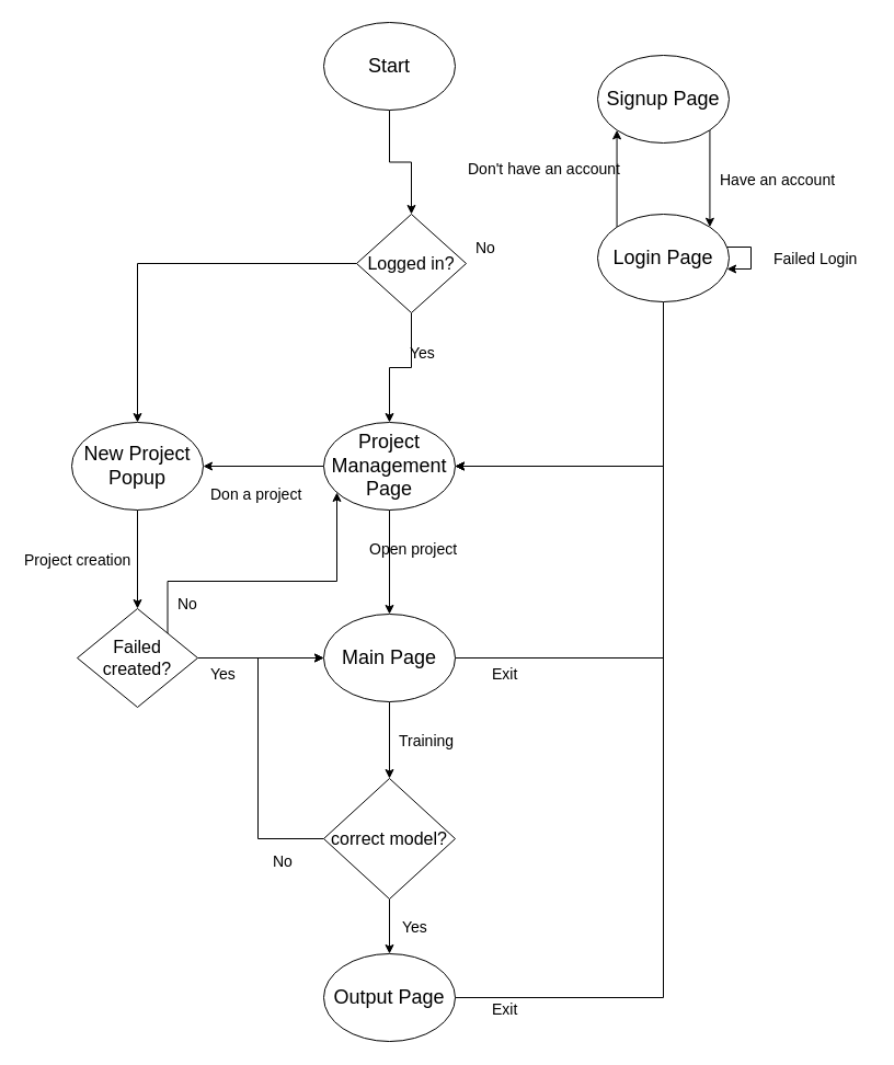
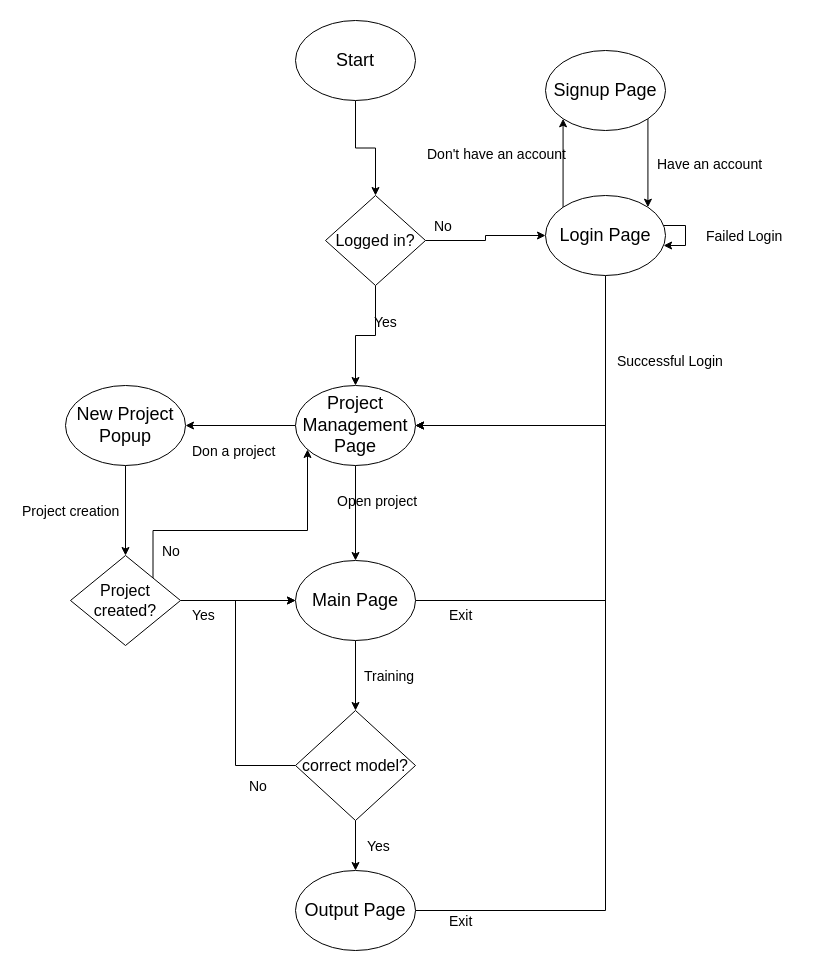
  <mxCell id="0" />
  <mxCell id="1" parent="0" />
  <mxCell id="2" style="edgeStyle=orthogonalEdgeStyle;rounded=0;orthogonalLoop=1;jettySize=auto;html=1;" edge="1" parent="1" source="3" target="6"><mxGeometry relative="1" as="geometry" /></mxCell>
  <mxCell id="3" value="&lt;font style=&quot;font-size: 18px&quot;&gt;Start&lt;/font&gt;" style="ellipse;whiteSpace=wrap;html=1;" vertex="1" parent="1"><mxGeometry x="295" y="20" width="120" height="80" as="geometry" /></mxCell>
- <mxCell id="4" style="edgeStyle=orthogonalEdgeStyle;rounded=0;orthogonalLoop=1;jettySize=auto;html=1;" edge="1" parent="1" source="6" target="21"><mxGeometry relative="1" as="geometry" /></mxCell>
+ <mxCell id="4" style="edgeStyle=orthogonalEdgeStyle;rounded=0;orthogonalLoop=1;jettySize=auto;html=1;" edge="1" parent="1" source="6" target="9"><mxGeometry relative="1" as="geometry" /></mxCell>
  <mxCell id="5" style="edgeStyle=orthogonalEdgeStyle;rounded=0;orthogonalLoop=1;jettySize=auto;html=1;entryX=0.5;entryY=0;entryDx=0;entryDy=0;" edge="1" parent="1" source="6" target="13"><mxGeometry relative="1" as="geometry" /></mxCell>
  <mxCell id="6" value="&lt;font style=&quot;font-size: 16px&quot;&gt;Logged in?&lt;/font&gt;" style="rhombus;whiteSpace=wrap;html=1;" vertex="1" parent="1"><mxGeometry x="325" y="195" width="100" height="90" as="geometry" /></mxCell>
  <mxCell id="7" style="edgeStyle=orthogonalEdgeStyle;rounded=0;orthogonalLoop=1;jettySize=auto;html=1;exitX=0;exitY=0;exitDx=0;exitDy=0;entryX=0;entryY=1;entryDx=0;entryDy=0;" edge="1" parent="1" source="9" target="16"><mxGeometry relative="1" as="geometry" /></mxCell>
  <mxCell id="8" style="edgeStyle=orthogonalEdgeStyle;rounded=0;orthogonalLoop=1;jettySize=auto;html=1;entryX=1;entryY=0.5;entryDx=0;entryDy=0;" edge="1" parent="1" source="9" target="13"><mxGeometry relative="1" as="geometry"><Array as="points"><mxPoint x="605" y="425" /></Array></mxGeometry></mxCell>
  <mxCell id="9" value="&lt;font style=&quot;font-size: 18px&quot;&gt;Login Page&lt;/font&gt;" style="ellipse;whiteSpace=wrap;html=1;" vertex="1" parent="1"><mxGeometry x="545" y="195" width="120" height="80" as="geometry" /></mxCell>
  <mxCell id="10" value="&lt;font style=&quot;font-size: 14px&quot;&gt;No&lt;/font&gt;" style="text;html=1;resizable=0;points=[];autosize=1;align=left;verticalAlign=top;spacingTop=-4;" vertex="1" parent="1"><mxGeometry x="432" y="215" width="30" height="20" as="geometry" /></mxCell>
  <mxCell id="11" style="edgeStyle=orthogonalEdgeStyle;rounded=0;orthogonalLoop=1;jettySize=auto;html=1;entryX=1;entryY=0.5;entryDx=0;entryDy=0;" edge="1" parent="1" source="13" target="21"><mxGeometry relative="1" as="geometry" /></mxCell>
  <mxCell id="12" style="edgeStyle=orthogonalEdgeStyle;rounded=0;orthogonalLoop=1;jettySize=auto;html=1;" edge="1" parent="1" source="13" target="27"><mxGeometry relative="1" as="geometry" /></mxCell>
  <mxCell id="13" value="&lt;font style=&quot;font-size: 18px&quot;&gt;Project Management Page&lt;/font&gt;" style="ellipse;whiteSpace=wrap;html=1;" vertex="1" parent="1"><mxGeometry x="295" y="385" width="120" height="80" as="geometry" /></mxCell>
  <mxCell id="14" value="Yes" style="text;html=1;resizable=0;points=[];autosize=1;align=left;verticalAlign=top;spacingTop=-4;fontSize=14;" vertex="1" parent="1"><mxGeometry x="372" y="311" width="40" height="20" as="geometry" /></mxCell>
  <mxCell id="15" style="edgeStyle=orthogonalEdgeStyle;rounded=0;orthogonalLoop=1;jettySize=auto;html=1;exitX=1;exitY=1;exitDx=0;exitDy=0;entryX=1;entryY=0;entryDx=0;entryDy=0;" edge="1" parent="1" source="16" target="9"><mxGeometry relative="1" as="geometry" /></mxCell>
  <mxCell id="16" value="&lt;font style=&quot;font-size: 18px&quot;&gt;Signup Page&lt;/font&gt;" style="ellipse;whiteSpace=wrap;html=1;" vertex="1" parent="1"><mxGeometry x="545" y="50" width="120" height="80" as="geometry" /></mxCell>
  <mxCell id="17" value="&lt;font style=&quot;font-size: 14px&quot;&gt;Don't have an account&lt;/font&gt;&lt;br&gt;" style="text;html=1;resizable=0;points=[];autosize=1;align=left;verticalAlign=top;spacingTop=-4;" vertex="1" parent="1"><mxGeometry x="425" y="142.5" width="150" height="20" as="geometry" /></mxCell>
  <mxCell id="18" value="&lt;font style=&quot;font-size: 14px&quot;&gt;Have an account&lt;/font&gt;&lt;br&gt;" style="text;html=1;resizable=0;points=[];autosize=1;align=left;verticalAlign=top;spacingTop=-4;" vertex="1" parent="1"><mxGeometry x="655" y="152.5" width="120" height="20" as="geometry" /></mxCell>
+ <mxCell id="19" value="&lt;font style=&quot;font-size: 14px&quot;&gt;Successful Login&lt;/font&gt;" style="text;html=1;resizable=0;points=[];autosize=1;align=left;verticalAlign=top;spacingTop=-4;" vertex="1" parent="1"><mxGeometry x="615" y="350" width="120" height="20" as="geometry" /></mxCell>
  <mxCell id="20" style="edgeStyle=orthogonalEdgeStyle;rounded=0;orthogonalLoop=1;jettySize=auto;html=1;exitX=0.5;exitY=1;exitDx=0;exitDy=0;entryX=0.5;entryY=0;entryDx=0;entryDy=0;" edge="1" parent="1" source="21" target="32"><mxGeometry relative="1" as="geometry" /></mxCell>
  <mxCell id="21" value="&lt;font style=&quot;font-size: 18px&quot;&gt;New Project Popup&lt;/font&gt;" style="ellipse;whiteSpace=wrap;html=1;" vertex="1" parent="1"><mxGeometry x="65" y="385" width="120" height="80" as="geometry" /></mxCell>
  <mxCell id="22" style="edgeStyle=orthogonalEdgeStyle;rounded=0;orthogonalLoop=1;jettySize=auto;html=1;" edge="1" parent="1" source="9" target="9"><mxGeometry relative="1" as="geometry" /></mxCell>
  <mxCell id="23" value="&lt;font style=&quot;font-size: 14px&quot;&gt;Failed Login&lt;/font&gt;" style="text;html=1;resizable=0;points=[];autosize=1;align=left;verticalAlign=top;spacingTop=-4;" vertex="1" parent="1"><mxGeometry x="704" y="225" width="90" height="20" as="geometry" /></mxCell>
  <mxCell id="24" value="Don a project" style="text;html=1;resizable=0;points=[];autosize=1;align=left;verticalAlign=top;spacingTop=-4;fontSize=14;" vertex="1" parent="1"><mxGeometry x="190" y="440" width="100" height="20" as="geometry" /></mxCell>
  <mxCell id="25" style="edgeStyle=orthogonalEdgeStyle;rounded=0;orthogonalLoop=1;jettySize=auto;html=1;entryX=1;entryY=0.5;entryDx=0;entryDy=0;" edge="1" parent="1" source="27" target="13"><mxGeometry relative="1" as="geometry"><Array as="points"><mxPoint x="605" y="600" /><mxPoint x="605" y="425" /></Array></mxGeometry></mxCell>
  <mxCell id="26" style="edgeStyle=orthogonalEdgeStyle;rounded=0;orthogonalLoop=1;jettySize=auto;html=1;" edge="1" parent="1" source="27" target="39"><mxGeometry relative="1" as="geometry" /></mxCell>
  <mxCell id="27" value="&lt;font style=&quot;font-size: 18px&quot;&gt;Main Page&lt;/font&gt;" style="ellipse;whiteSpace=wrap;html=1;" vertex="1" parent="1"><mxGeometry x="295" y="560" width="120" height="80" as="geometry" /></mxCell>
  <mxCell id="28" value="Open project" style="text;html=1;resizable=0;points=[];autosize=1;align=left;verticalAlign=top;spacingTop=-4;fontSize=14;" vertex="1" parent="1"><mxGeometry x="335" y="490" width="80" height="20" as="geometry" /></mxCell>
  <mxCell id="29" value="Exit" style="text;html=1;resizable=0;points=[];autosize=1;align=left;verticalAlign=top;spacingTop=-4;fontSize=14;" vertex="1" parent="1"><mxGeometry x="447" y="604" width="40" height="20" as="geometry" /></mxCell>
  <mxCell id="30" style="edgeStyle=orthogonalEdgeStyle;rounded=0;orthogonalLoop=1;jettySize=auto;html=1;exitX=1;exitY=0.5;exitDx=0;exitDy=0;entryX=0;entryY=0.5;entryDx=0;entryDy=0;" edge="1" parent="1" source="32" target="27"><mxGeometry relative="1" as="geometry" /></mxCell>
  <mxCell id="31" style="edgeStyle=orthogonalEdgeStyle;rounded=0;orthogonalLoop=1;jettySize=auto;html=1;exitX=1;exitY=0;exitDx=0;exitDy=0;" edge="1" parent="1" source="32" target="13"><mxGeometry relative="1" as="geometry"><Array as="points"><mxPoint x="153" y="530" /><mxPoint x="307" y="530" /></Array></mxGeometry></mxCell>
- <mxCell id="32" value="&lt;span&gt;&lt;font style=&quot;font-size: 16px&quot;&gt;Failed created?&lt;/font&gt;&lt;/span&gt;" style="rhombus;whiteSpace=wrap;html=1;" vertex="1" parent="1"><mxGeometry x="70" y="555" width="110" height="90" as="geometry" /></mxCell>
+ <mxCell id="32" value="&lt;span&gt;&lt;font style=&quot;font-size: 16px&quot;&gt;Project created?&lt;/font&gt;&lt;/span&gt;" style="rhombus;whiteSpace=wrap;html=1;" vertex="1" parent="1"><mxGeometry x="70" y="555" width="110" height="90" as="geometry" /></mxCell>
  <mxCell id="33" value="No" style="text;html=1;resizable=0;points=[];autosize=1;align=left;verticalAlign=top;spacingTop=-4;fontSize=14;" vertex="1" parent="1"><mxGeometry x="160" y="540" width="30" height="20" as="geometry" /></mxCell>
  <mxCell id="34" style="edgeStyle=orthogonalEdgeStyle;rounded=0;orthogonalLoop=1;jettySize=auto;html=1;entryX=1;entryY=0.5;entryDx=0;entryDy=0;" edge="1" parent="1" source="35" target="13"><mxGeometry relative="1" as="geometry"><Array as="points"><mxPoint x="605" y="910" /><mxPoint x="605" y="425" /></Array></mxGeometry></mxCell>
  <mxCell id="35" value="&lt;font style=&quot;font-size: 18px&quot;&gt;Output Page&lt;/font&gt;" style="ellipse;whiteSpace=wrap;html=1;" vertex="1" parent="1"><mxGeometry x="295" y="870" width="120" height="80" as="geometry" /></mxCell>
  <mxCell id="36" value="Exit" style="text;html=1;resizable=0;points=[];autosize=1;align=left;verticalAlign=top;spacingTop=-4;fontSize=14;" vertex="1" parent="1"><mxGeometry x="447" y="910" width="40" height="20" as="geometry" /></mxCell>
  <mxCell id="37" style="edgeStyle=orthogonalEdgeStyle;rounded=0;orthogonalLoop=1;jettySize=auto;html=1;" edge="1" parent="1" source="39" target="35"><mxGeometry relative="1" as="geometry" /></mxCell>
  <mxCell id="38" style="edgeStyle=orthogonalEdgeStyle;rounded=0;orthogonalLoop=1;jettySize=auto;html=1;entryX=0;entryY=0.5;entryDx=0;entryDy=0;" edge="1" parent="1" source="39" target="27"><mxGeometry relative="1" as="geometry"><Array as="points"><mxPoint x="235" y="765" /><mxPoint x="235" y="600" /></Array></mxGeometry></mxCell>
  <mxCell id="39" value="&lt;font style=&quot;font-size: 16px&quot;&gt;correct model?&lt;/font&gt;" style="rhombus;whiteSpace=wrap;html=1;" vertex="1" parent="1"><mxGeometry x="295" y="710" width="120" height="110" as="geometry" /></mxCell>
  <mxCell id="40" value="Yes" style="text;html=1;resizable=0;points=[];autosize=1;align=left;verticalAlign=top;spacingTop=-4;fontSize=14;" vertex="1" parent="1"><mxGeometry x="190" y="604" width="40" height="20" as="geometry" /></mxCell>
  <mxCell id="41" value="Yes" style="text;html=1;resizable=0;points=[];autosize=1;align=left;verticalAlign=top;spacingTop=-4;fontSize=14;" vertex="1" parent="1"><mxGeometry x="365" y="835" width="40" height="20" as="geometry" /></mxCell>
  <mxCell id="42" value="No" style="text;html=1;resizable=0;points=[];autosize=1;align=left;verticalAlign=top;spacingTop=-4;fontSize=14;" vertex="1" parent="1"><mxGeometry x="247" y="775" width="30" height="20" as="geometry" /></mxCell>
  <mxCell id="43" value="Training" style="text;html=1;resizable=0;points=[];autosize=1;align=left;verticalAlign=top;spacingTop=-4;fontSize=14;" vertex="1" parent="1"><mxGeometry x="362" y="665" width="60" height="20" as="geometry" /></mxCell>
  <mxCell id="44" value="Project creation" style="text;html=1;resizable=0;points=[];autosize=1;align=left;verticalAlign=top;spacingTop=-4;fontSize=14;" vertex="1" parent="1"><mxGeometry x="20" y="500" width="100" height="20" as="geometry" /></mxCell>
